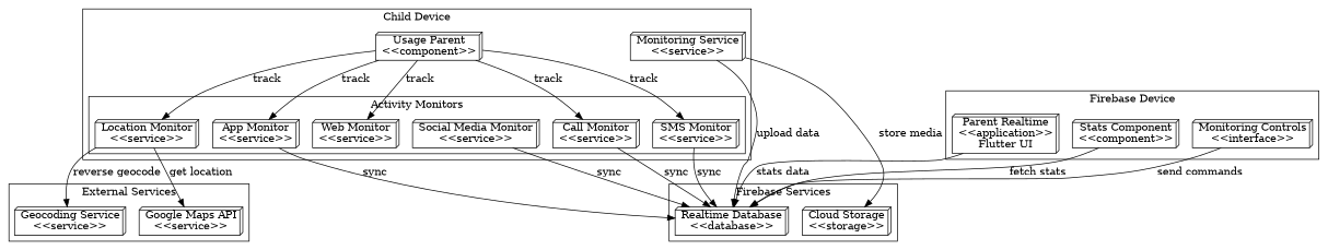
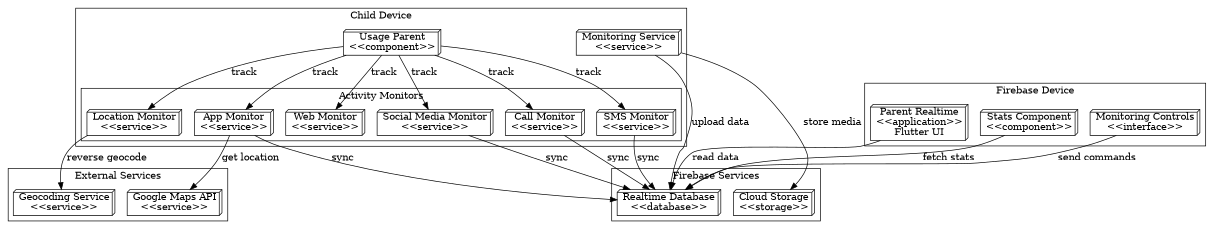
  digraph {
    rankdir=TB
    node [shape=box3d]
    n1 [label="Parent Realtime\n<<application>>\nFlutter UI"]
    n2 [label="Stats Component\n<<component>>"]
    n3 [label="Monitoring Controls\n<<interface>>"]
    n4 [label="Call Monitor\n<<service>>"]
    n5 [label="SMS Monitor\n<<service>>"]
    n6 [label="Location Monitor\n<<service>>"]
    n7 [label="App Monitor\n<<service>>"]
    n8 [label="Web Monitor\n<<service>>"]
    n9 [label="Social Media Monitor\n<<service>>"]
    n10 [label="Monitoring Service\n<<service>>"]
    n11 [label="Usage Parent\n<<component>>"]
    n12 [label="Realtime Database\n<<database>>"]
    n13 [label="Cloud Storage\n<<storage>>"]
    n14 [label="Google Maps API\n<<service>>"]
    n15 [label="Geocoding Service\n<<service>>"]
    subgraph cluster_1 {
      label="Firebase Device"
      n1
      n2
      n3
    }
    subgraph cluster_2 {
      label="Child Device"
      n10
      n11
      subgraph cluster_3 {
        label="Activity Monitors"
        n4
        n5
        n6
        n7
        n8
        n9
      }
    }
    subgraph cluster_4 {
      label="Firebase Services"
      n12
      n13
    }
    subgraph cluster_5 {
      label="External Services"
      n14
      n15
    }
-   n1 -> n12 [label="stats data"]
+   n1 -> n12 [label="read data"]
    n2 -> n12 [label="fetch stats"]
    n3 -> n12 [label="send commands"]
    n4 -> n12 [label=sync]
    n5 -> n12 [label=sync]
-   n6 -> n14 [label="get location"]
+   n7 -> n14 [label="get location"]
    n6 -> n15 [label="reverse geocode"]
    n7 -> n12 [label=sync]
    n9 -> n12 [label=sync]
    n10 -> n12 [label="upload data"]
    n10 -> n13 [label="store media"]
    n11 -> n4 [label=track]
    n11 -> n5 [label=track]
    n11 -> n6 [label=track]
    n11 -> n7 [label=track]
    n11 -> n8 [label=track]
+   n11 -> n9 [label=track]
  }
